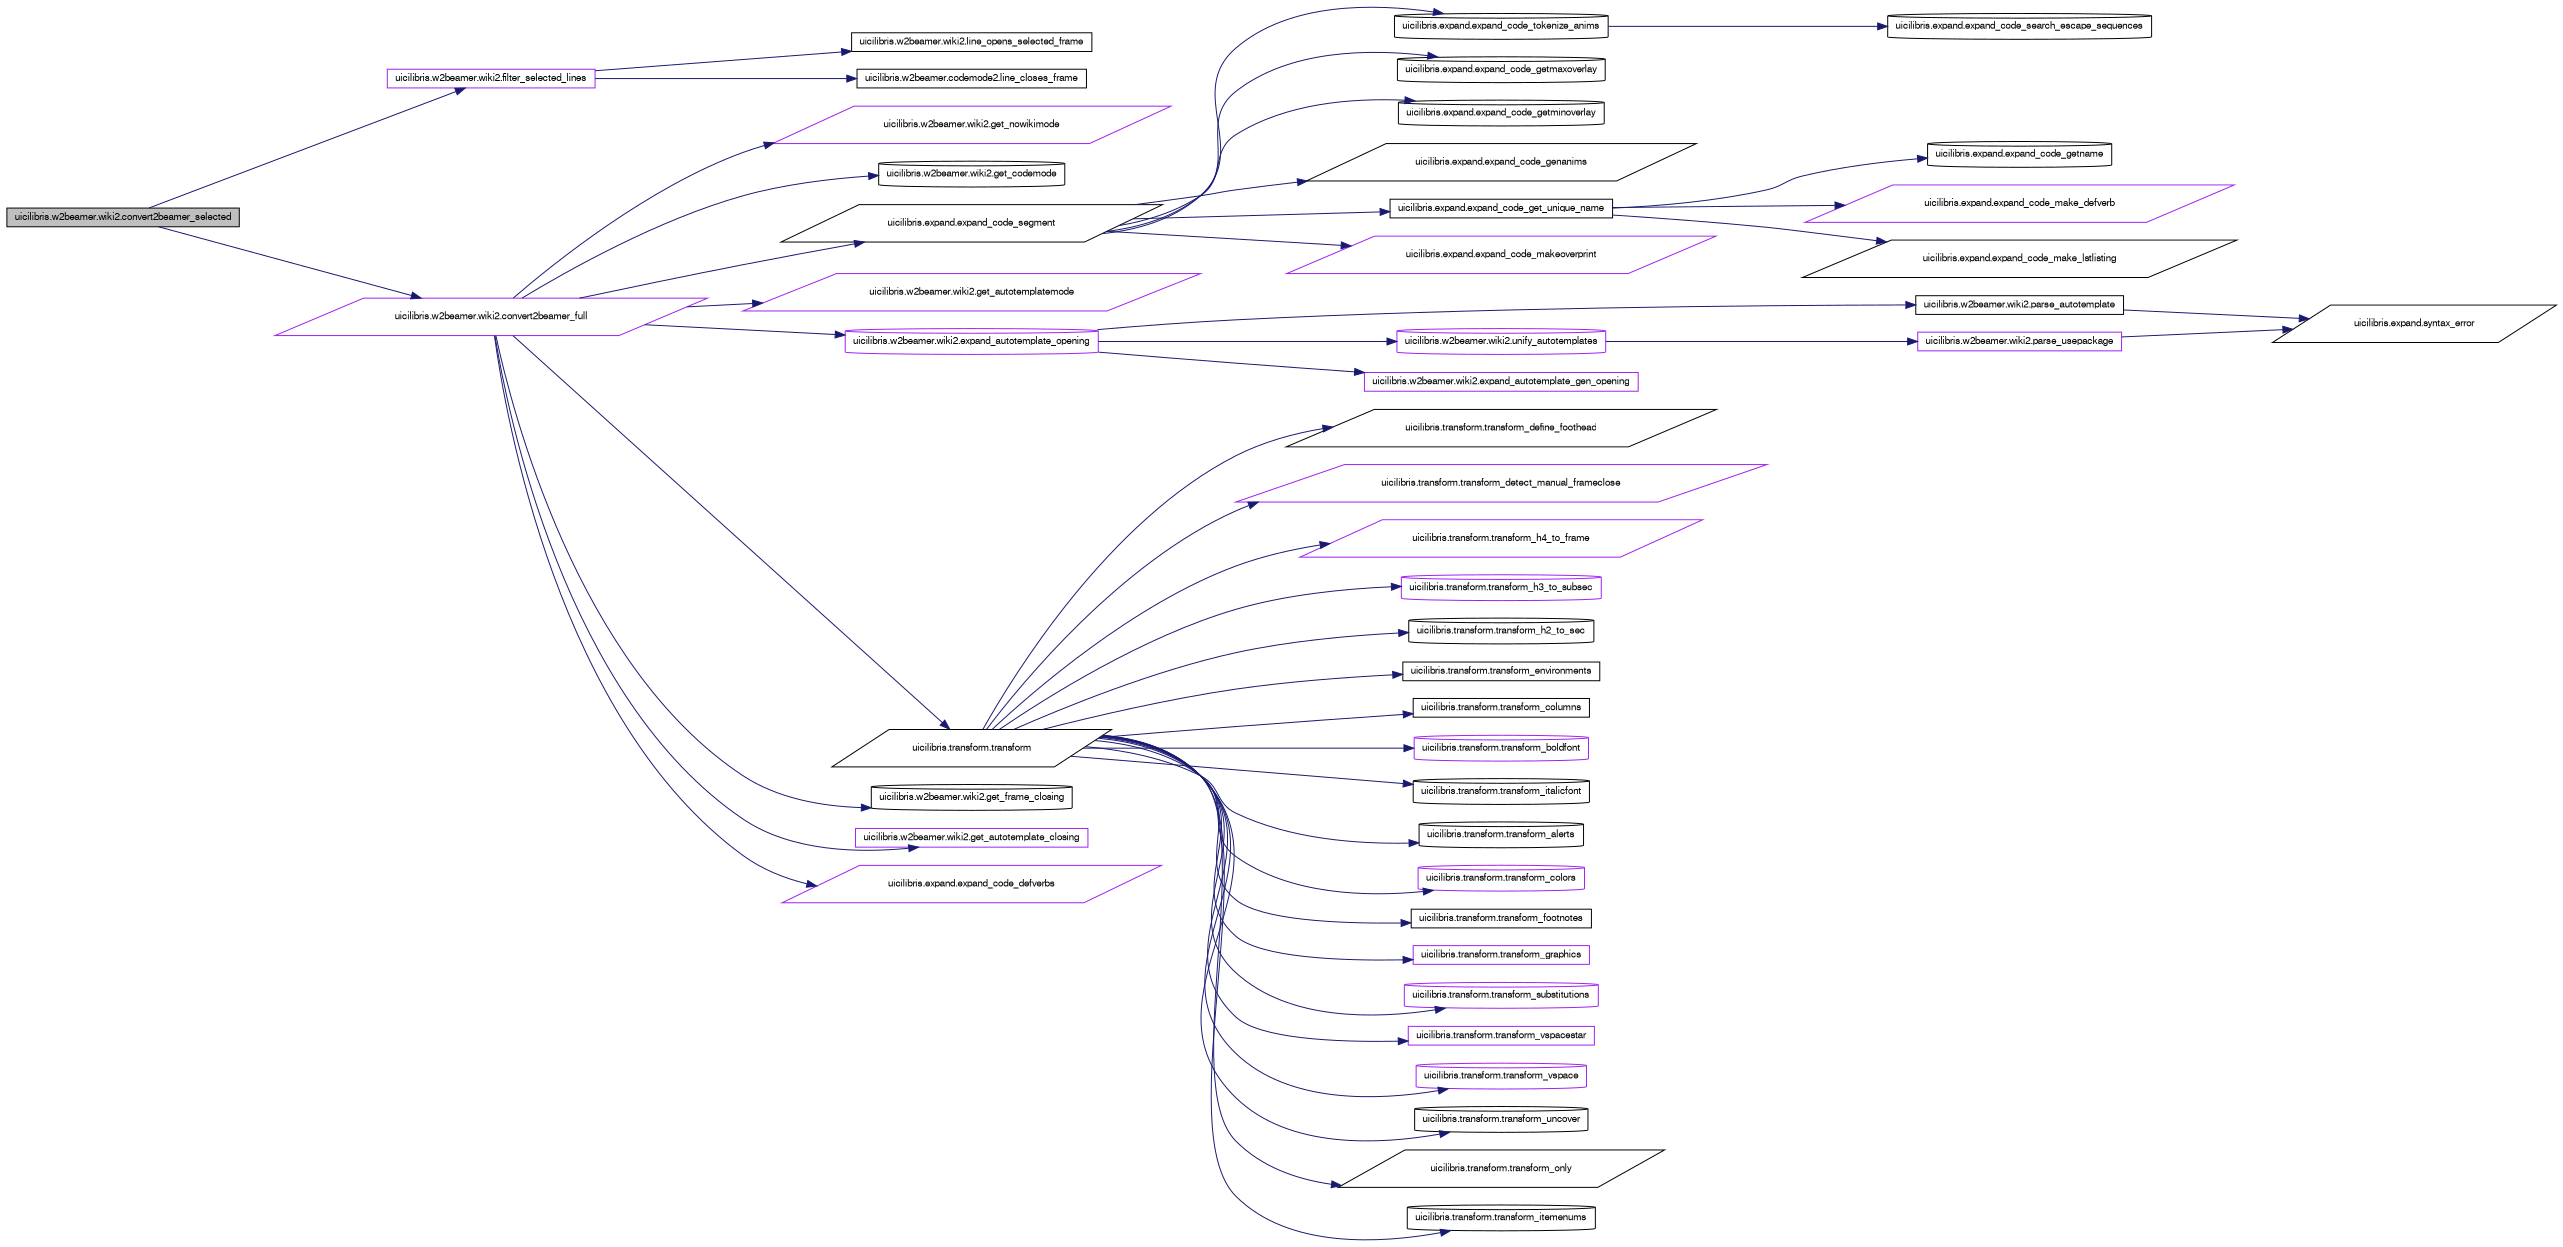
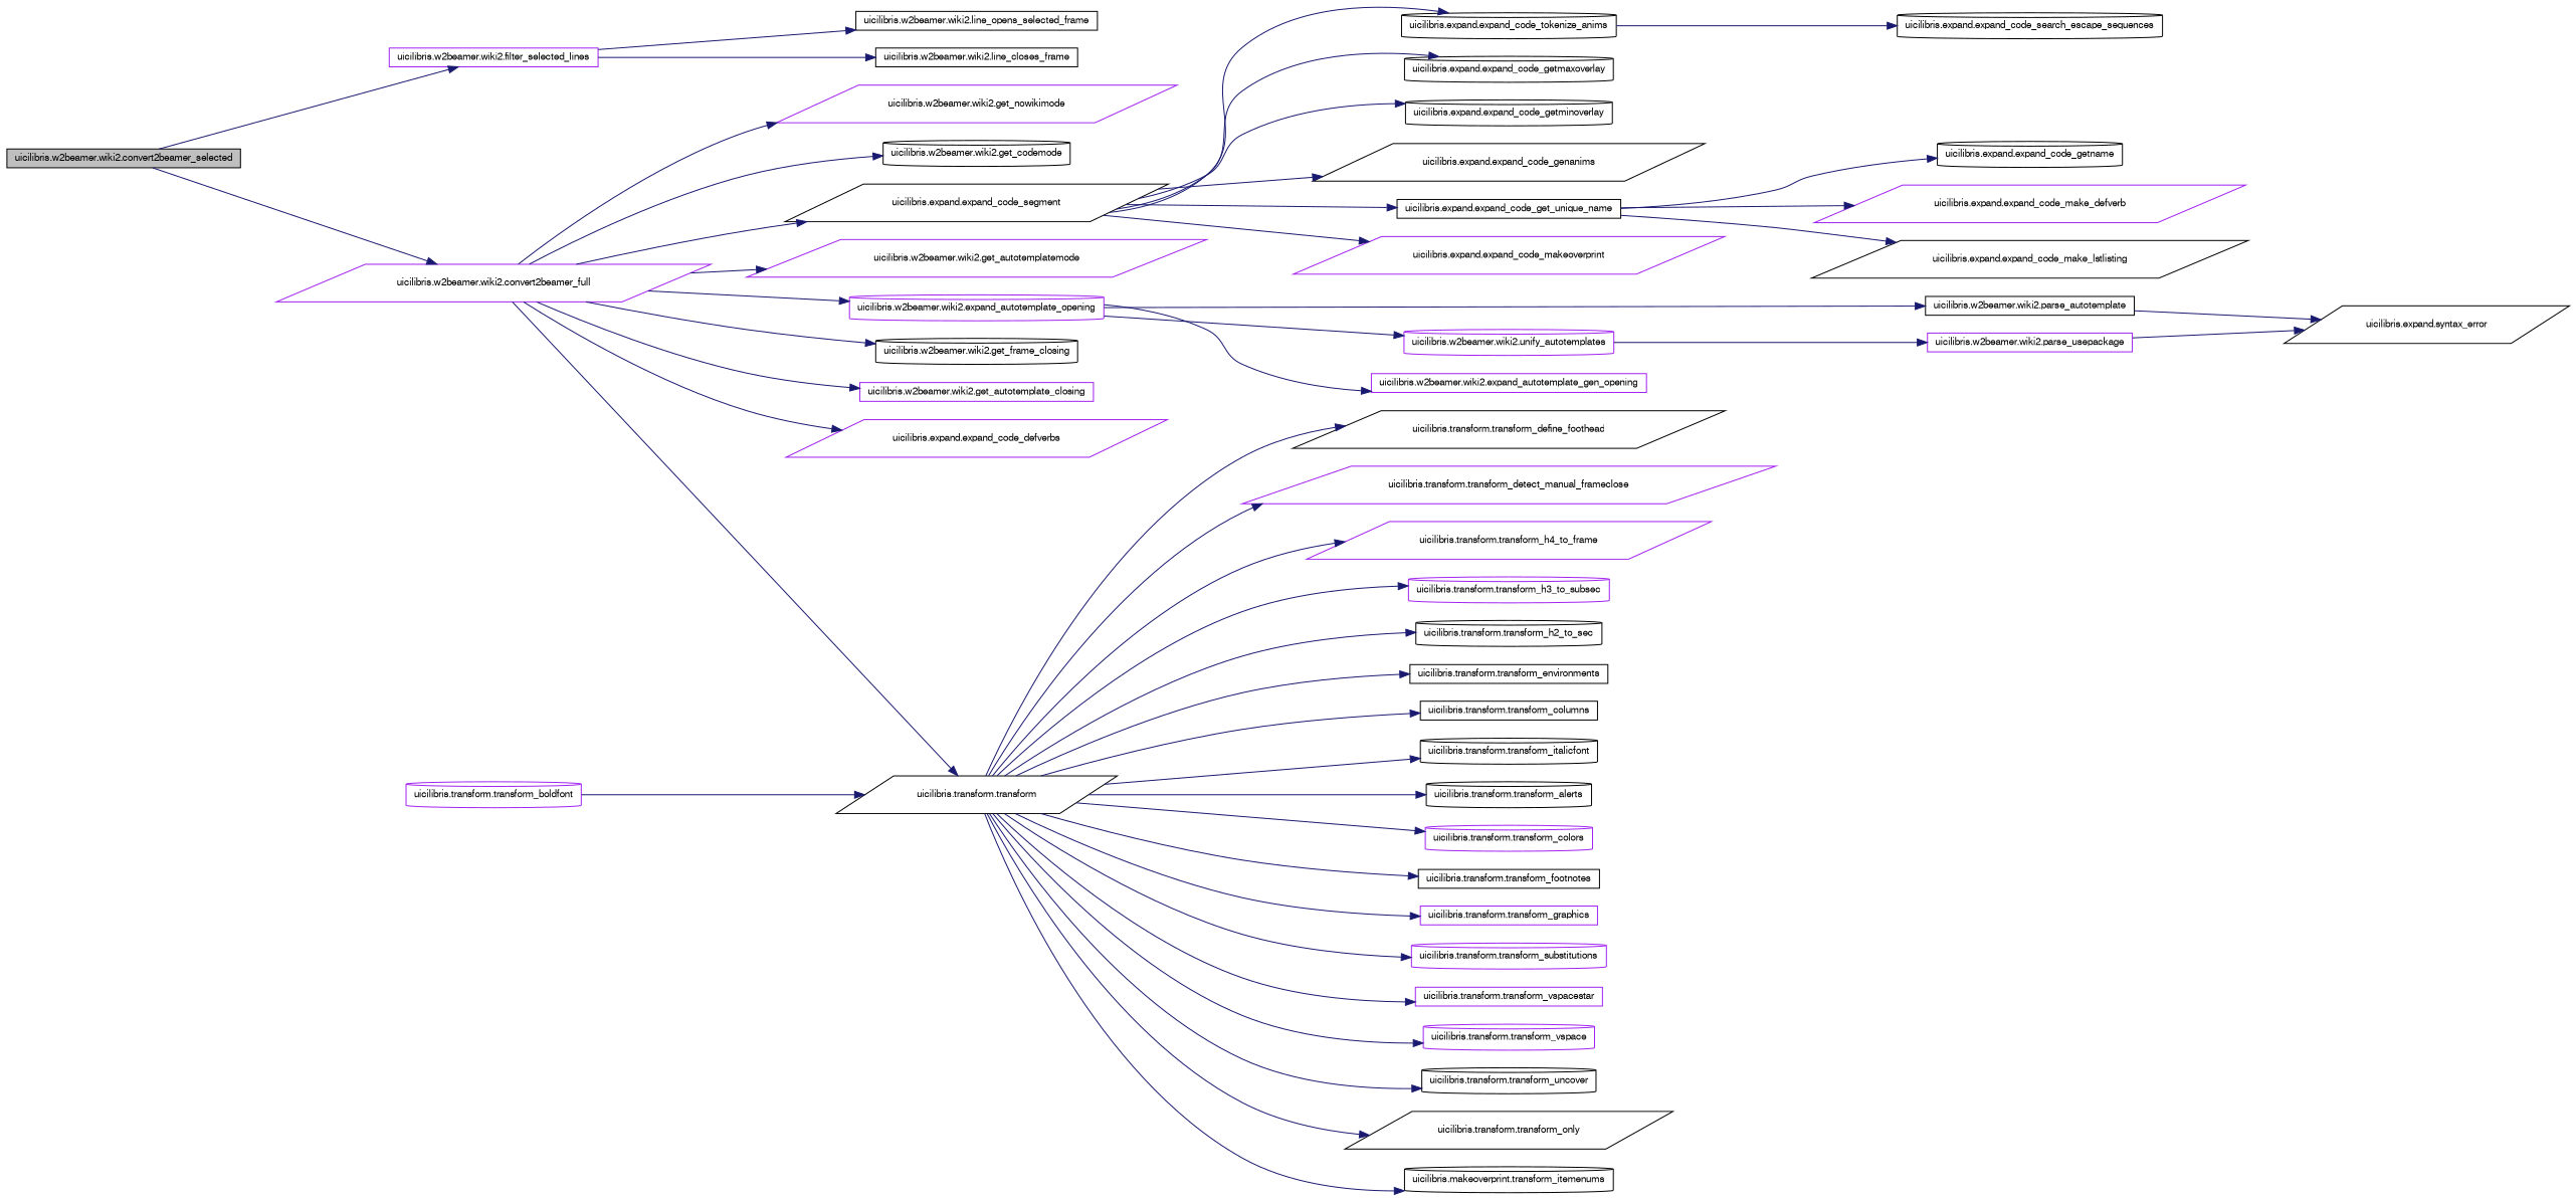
  digraph {
    rankdir=LR
    node [color=black fillcolor=white fontname=FreeSans fontsize=10 shape=cylinder style=filled]
    edge [color=midnightblue fontname=FreeSans fontsize=10 labelfontname=FreeSans labelfontsize=10 style=solid]
    n1 [fillcolor=grey75 fontcolor=black height=0.2 label="uicilibris.w2beamer.wiki2.convert2beamer_selected" shape=box width=0.4]
    n2 [color=purple height=0.2 label="uicilibris.w2beamer.wiki2.filter_selected_lines" shape=box width=0.4]
    n3 [color=purple height=0.2 label="uicilibris.w2beamer.wiki2.convert2beamer_full" shape=parallelogram width=0.4]
    n4 [height=0.2 label="uicilibris.w2beamer.wiki2.line_opens_selected_frame" shape=box width=0.4]
-   n5 [height=0.2 label="uicilibris.w2beamer.codemode2.line_closes_frame" shape=box width=0.4]
+   n5 [height=0.2 label="uicilibris.w2beamer.wiki2.line_closes_frame" shape=box width=0.4]
    n6 [color=purple height=0.2 label="uicilibris.w2beamer.wiki2.get_nowikimode" shape=parallelogram width=0.4]
    n7 [height=0.2 label="uicilibris.w2beamer.wiki2.get_codemode" width=0.4]
    n8 [height=0.2 label="uicilibris.expand.expand_code_segment" shape=parallelogram width=0.4]
    n9 [color=purple height=0.2 label="uicilibris.w2beamer.wiki2.get_autotemplatemode" shape=parallelogram width=0.4]
    n10 [color=purple height=0.2 label="uicilibris.w2beamer.wiki2.expand_autotemplate_opening" width=0.4]
    n11 [height=0.2 label="uicilibris.transform.transform" shape=parallelogram width=0.4]
    n12 [height=0.2 label="uicilibris.w2beamer.wiki2.get_frame_closing" width=0.4]
    n13 [color=purple height=0.2 label="uicilibris.w2beamer.wiki2.get_autotemplate_closing" shape=box width=0.4]
    n14 [color=purple height=0.2 label="uicilibris.expand.expand_code_defverbs" shape=parallelogram width=0.4]
    n15 [height=0.2 label="uicilibris.expand.expand_code_tokenize_anims" width=0.4]
    n16 [height=0.2 label="uicilibris.expand.expand_code_getmaxoverlay" width=0.4]
    n17 [height=0.2 label="uicilibris.expand.expand_code_getminoverlay" width=0.4]
    n18 [height=0.2 label="uicilibris.expand.expand_code_genanims" shape=parallelogram width=0.4]
    n19 [height=0.2 label="uicilibris.expand.expand_code_get_unique_name" shape=box width=0.4]
    n20 [color=purple height=0.2 label="uicilibris.expand.expand_code_makeoverprint" shape=parallelogram width=0.4]
    n21 [height=0.2 label="uicilibris.w2beamer.wiki2.parse_autotemplate" shape=box width=0.4]
    n22 [color=purple height=0.2 label="uicilibris.w2beamer.wiki2.unify_autotemplates" width=0.4]
    n23 [color=purple height=0.2 label="uicilibris.w2beamer.wiki2.expand_autotemplate_gen_opening" shape=box width=0.4]
    n24 [height=0.2 label="uicilibris.transform.transform_define_foothead" shape=parallelogram width=0.4]
    n25 [color=purple height=0.2 label="uicilibris.transform.transform_detect_manual_frameclose" shape=parallelogram width=0.4]
    n26 [color=purple height=0.2 label="uicilibris.transform.transform_h4_to_frame" shape=parallelogram width=0.4]
    n27 [color=purple height=0.2 label="uicilibris.transform.transform_h3_to_subsec" width=0.4]
    n28 [height=0.2 label="uicilibris.transform.transform_h2_to_sec" width=0.4]
    n29 [height=0.2 label="uicilibris.transform.transform_environments" shape=box width=0.4]
    n30 [height=0.2 label="uicilibris.transform.transform_columns" shape=box width=0.4]
    n31 [color=purple height=0.2 label="uicilibris.transform.transform_boldfont" width=0.4]
    n32 [height=0.2 label="uicilibris.transform.transform_italicfont" width=0.4]
    n33 [height=0.2 label="uicilibris.transform.transform_alerts" width=0.4]
    n34 [color=purple height=0.2 label="uicilibris.transform.transform_colors" width=0.4]
    n35 [height=0.2 label="uicilibris.transform.transform_footnotes" shape=box width=0.4]
    n36 [color=purple height=0.2 label="uicilibris.transform.transform_graphics" shape=box width=0.4]
    n37 [color=purple height=0.2 label="uicilibris.transform.transform_substitutions" width=0.4]
    n38 [color=purple height=0.2 label="uicilibris.transform.transform_vspacestar" shape=box width=0.4]
    n39 [color=purple height=0.2 label="uicilibris.transform.transform_vspace" width=0.4]
    n40 [height=0.2 label="uicilibris.transform.transform_uncover" width=0.4]
    n41 [height=0.2 label="uicilibris.transform.transform_only" shape=parallelogram width=0.4]
-   n42 [height=0.2 label="uicilibris.transform.transform_itemenums" width=0.4]
+   n42 [height=0.2 label="uicilibris.makeoverprint.transform_itemenums" width=0.4]
    n43 [height=0.2 label="uicilibris.expand.expand_code_search_escape_sequences" width=0.4]
    n44 [height=0.2 label="uicilibris.expand.expand_code_getname" width=0.4]
    n45 [color=purple height=0.2 label="uicilibris.expand.expand_code_make_defverb" shape=parallelogram width=0.4]
    n46 [height=0.2 label="uicilibris.expand.expand_code_make_lstlisting" shape=parallelogram width=0.4]
    n47 [height=0.2 label="uicilibris.expand.syntax_error" shape=parallelogram width=0.4]
    n48 [color=purple height=0.2 label="uicilibris.w2beamer.wiki2.parse_usepackage" shape=box width=0.4]
    n1 -> n2
    n1 -> n3
    n2 -> n4
    n2 -> n5
    n3 -> n6
    n3 -> n7
    n3 -> n8
    n3 -> n9
    n3 -> n10
    n3 -> n11
    n3 -> n12
    n3 -> n13
    n3 -> n14
    n8 -> n15
    n8 -> n16
    n8 -> n17
    n8 -> n18
    n8 -> n19
    n8 -> n20
    n10 -> n21
    n10 -> n22
    n10 -> n23
    n11 -> n24
    n11 -> n25
    n11 -> n26
    n11 -> n27
    n11 -> n28
    n11 -> n29
    n11 -> n30
-   n11 -> n31
+   n31 -> n11
    n11 -> n32
    n11 -> n33
    n11 -> n34
    n11 -> n35
    n11 -> n36
    n11 -> n37
    n11 -> n38
    n11 -> n39
    n11 -> n40
    n11 -> n41
    n11 -> n42
    n15 -> n43
    n19 -> n44
    n19 -> n45
    n19 -> n46
    n21 -> n47
    n22 -> n48
    n48 -> n47
  }
